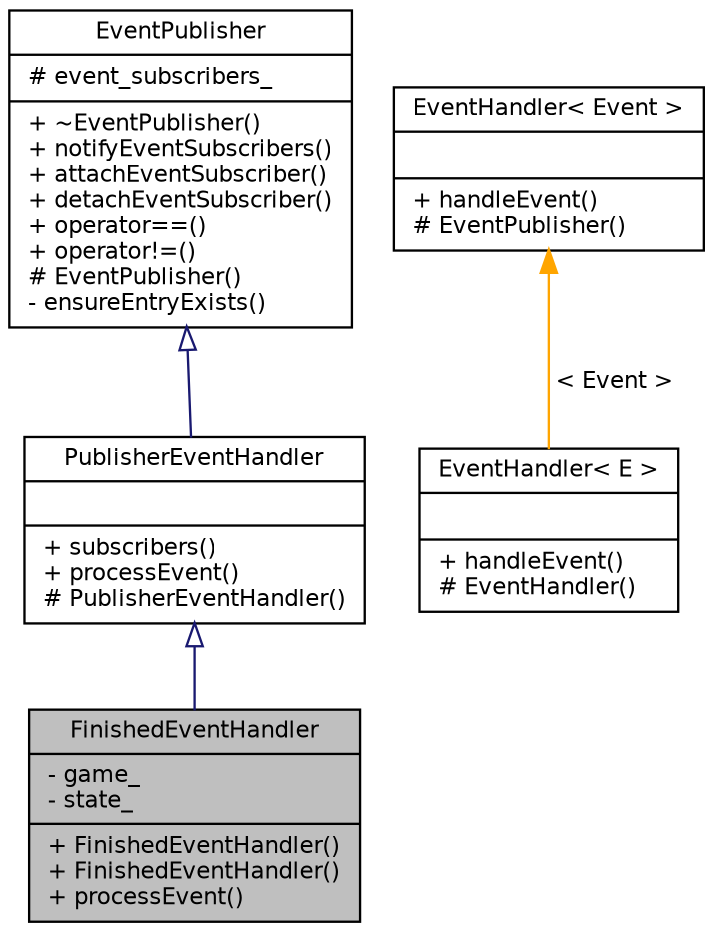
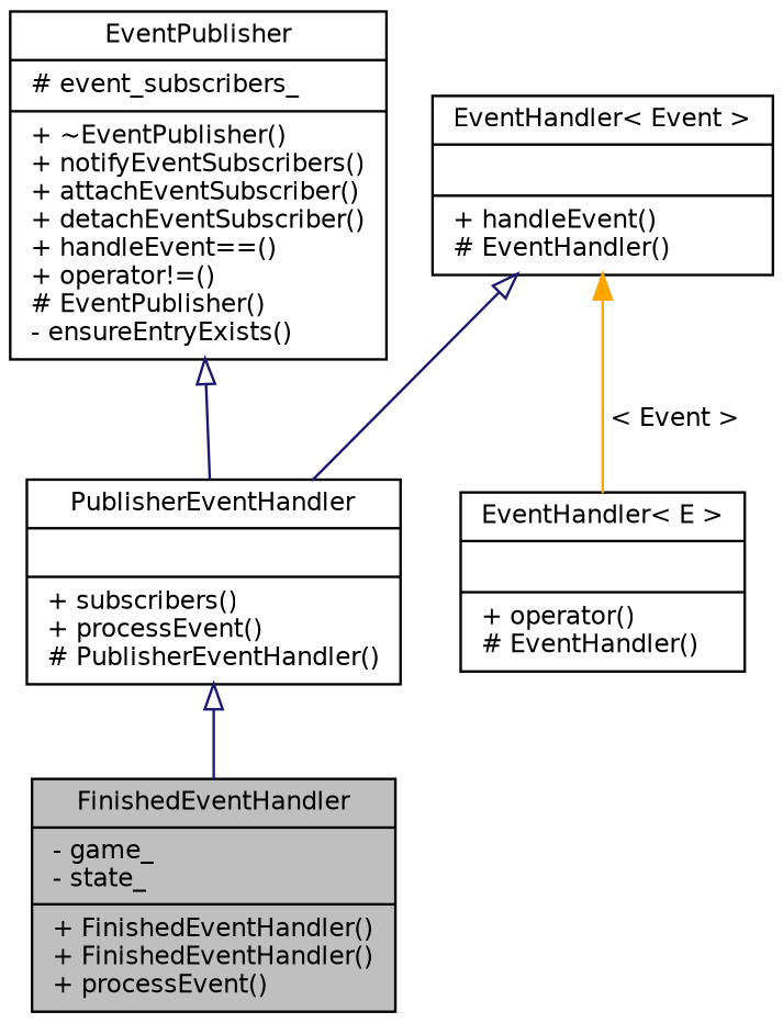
  digraph {
    node [color=black fontname=Helvetica fontsize=10 shape=record]
    edge [arrowtail=onormal color=midnightblue dir=back fontname=Helvetica fontsize=10 labelfontname=Helvetica labelfontsize=10 style=solid]
    n1 [fillcolor=grey75 fontcolor=black height=0.2 label="{FinishedEventHandler\n|- game_\l- state_\l|+ FinishedEventHandler()\l+ FinishedEventHandler()\l+ processEvent()\l}" style=filled width=0.4]
    n2 [height=0.2 label="{PublisherEventHandler\n||+ subscribers()\l+ processEvent()\l# PublisherEventHandler()\l}" width=0.4]
-   n3 [height=0.2 label="{EventPublisher\n|# event_subscribers_\l|+ ~EventPublisher()\l+ notifyEventSubscribers()\l+ attachEventSubscriber()\l+ detachEventSubscriber()\l+ operator==()\l+ operator!=()\l# EventPublisher()\l- ensureEntryExists()\l}" width=0.4]
-   n4 [height=0.2 label="{EventHandler\< Event \>\n||+ handleEvent()\l# EventPublisher()\l}" width=0.4]
-   n5 [height=0.2 label="{EventHandler\< E \>\n||+ handleEvent()\l# EventHandler()\l}" width=0.4]
+   n3 [height=0.2 label="{EventPublisher\n|# event_subscribers_\l|+ ~EventPublisher()\l+ notifyEventSubscribers()\l+ attachEventSubscriber()\l+ detachEventSubscriber()\l+ handleEvent==()\l+ operator!=()\l# EventPublisher()\l- ensureEntryExists()\l}" width=0.4]
+   n4 [height=0.2 label="{EventHandler\< Event \>\n||+ handleEvent()\l# EventHandler()\l}" width=0.4]
+   n5 [height=0.2 label="{EventHandler\< E \>\n||+ operator()\l# EventHandler()\l}" width=0.4]
    n2 -> n1
    n3 -> n2
+   n4 -> n2
    n4 -> n5 [color=orange label=" \< Event \>" arrowtail=""]
  }
